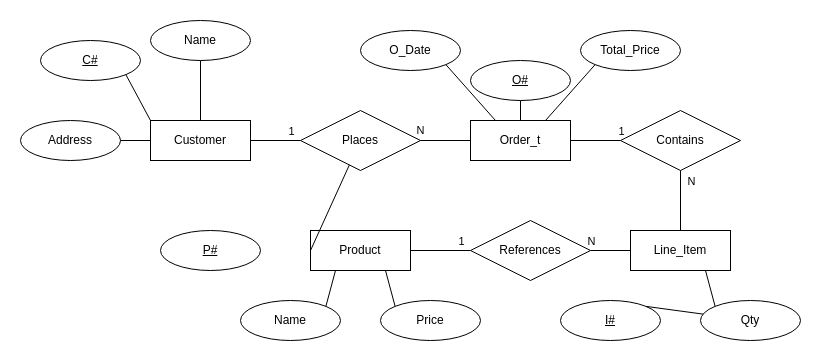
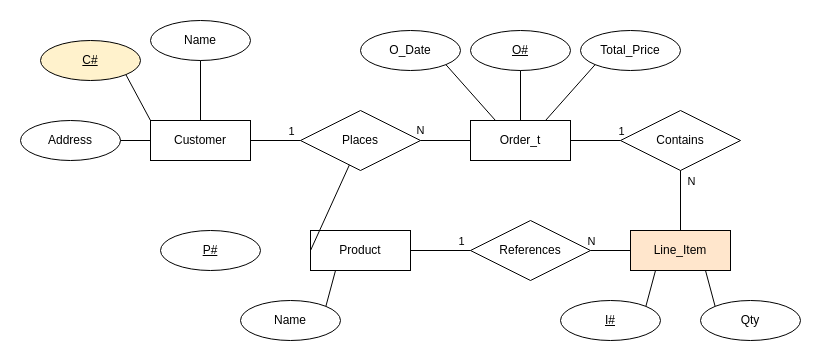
  <mxCell id="0" />
  <mxCell id="1" parent="0" />
  <mxCell id="2" value="Customer" style="whiteSpace=wrap;html=1;align=center;" parent="1" vertex="1"><mxGeometry x="150" y="120" width="100" height="40" as="geometry" /></mxCell>
  <mxCell id="3" value="Order_t" style="whiteSpace=wrap;html=1;align=center;" parent="1" vertex="1"><mxGeometry x="470" y="120" width="100" height="40" as="geometry" /></mxCell>
- <mxCell id="4" value="Line_Item" style="whiteSpace=wrap;html=1;align=center;" parent="1" vertex="1"><mxGeometry x="630" y="230" width="100" height="40" as="geometry" /></mxCell>
+ <mxCell id="4" value="Line_Item" style="whiteSpace=wrap;html=1;align=center;fillColor=#ffe6cc;" parent="1" vertex="1"><mxGeometry x="630" y="230" width="100" height="40" as="geometry" /></mxCell>
  <mxCell id="5" value="Product" style="whiteSpace=wrap;html=1;align=center;" parent="1" vertex="1"><mxGeometry x="310" y="230" width="100" height="40" as="geometry" /></mxCell>
  <mxCell id="6" value="Contains" style="shape=rhombus;perimeter=rhombusPerimeter;whiteSpace=wrap;html=1;align=center;" parent="1" vertex="1"><mxGeometry x="620" y="110" width="120" height="60" as="geometry" /></mxCell>
  <mxCell id="7" value="Places" style="shape=rhombus;perimeter=rhombusPerimeter;whiteSpace=wrap;html=1;align=center;" parent="1" vertex="1"><mxGeometry x="300" y="110" width="120" height="60" as="geometry" /></mxCell>
  <mxCell id="8" value="References" style="shape=rhombus;perimeter=rhombusPerimeter;whiteSpace=wrap;html=1;align=center;" parent="1" vertex="1"><mxGeometry x="470" y="220" width="120" height="60" as="geometry" /></mxCell>
  <mxCell id="9" value="" style="endArrow=none;html=1;rounded=0;exitX=1;exitY=0.5;exitDx=0;exitDy=0;entryX=0;entryY=0.5;entryDx=0;entryDy=0;" parent="1" source="2" target="7" edge="1"><mxGeometry width="50" height="50" relative="1" as="geometry"><mxPoint x="430" y="250" as="sourcePoint" /><mxPoint x="480" y="200" as="targetPoint" /></mxGeometry></mxCell>
  <mxCell id="10" value="1" style="edgeLabel;html=1;align=center;verticalAlign=middle;resizable=0;points=[];" parent="9" vertex="1" connectable="0"><mxGeometry x="-0.12" relative="1" as="geometry"><mxPoint x="18" y="-10" as="offset" /></mxGeometry></mxCell>
  <mxCell id="11" value="N" style="endArrow=none;html=1;rounded=0;exitX=0;exitY=0.5;exitDx=0;exitDy=0;entryX=1;entryY=0.5;entryDx=0;entryDy=0;" parent="1" source="3" target="7" edge="1"><mxGeometry x="1" y="-10" width="50" height="50" relative="1" as="geometry"><mxPoint x="260" y="150" as="sourcePoint" /><mxPoint x="310" y="150" as="targetPoint" /><mxPoint as="offset" /></mxGeometry></mxCell>
  <mxCell id="12" value="" style="endArrow=none;html=1;rounded=0;entryX=0;entryY=0.5;entryDx=0;entryDy=0;exitX=1;exitY=0.5;exitDx=0;exitDy=0;" parent="1" source="3" target="6" edge="1"><mxGeometry width="50" height="50" relative="1" as="geometry"><mxPoint x="590" y="160" as="sourcePoint" /><mxPoint x="320" y="160" as="targetPoint" /></mxGeometry></mxCell>
  <mxCell id="13" value="1" style="edgeLabel;html=1;align=center;verticalAlign=middle;resizable=0;points=[];" parent="12" vertex="1" connectable="0"><mxGeometry x="0.48" relative="1" as="geometry"><mxPoint x="13" y="-10" as="offset" /></mxGeometry></mxCell>
  <mxCell id="14" value="" style="endArrow=none;html=1;rounded=0;exitX=0.5;exitY=0;exitDx=0;exitDy=0;entryX=0.5;entryY=1;entryDx=0;entryDy=0;" parent="1" source="4" target="6" edge="1"><mxGeometry width="50" height="50" relative="1" as="geometry"><mxPoint x="280" y="170" as="sourcePoint" /><mxPoint x="330" y="170" as="targetPoint" /></mxGeometry></mxCell>
  <mxCell id="15" value="N" style="edgeLabel;html=1;align=center;verticalAlign=middle;resizable=0;points=[];" parent="14" vertex="1" connectable="0"><mxGeometry x="0.233" relative="1" as="geometry"><mxPoint x="10" y="-13" as="offset" /></mxGeometry></mxCell>
  <mxCell id="16" value="" style="endArrow=none;html=1;rounded=0;exitX=1;exitY=0.5;exitDx=0;exitDy=0;entryX=0;entryY=0.5;entryDx=0;entryDy=0;" parent="1" source="8" target="4" edge="1"><mxGeometry width="50" height="50" relative="1" as="geometry"><mxPoint x="290" y="180" as="sourcePoint" /><mxPoint x="340" y="180" as="targetPoint" /></mxGeometry></mxCell>
  <mxCell id="17" value="N" style="edgeLabel;html=1;align=center;verticalAlign=middle;resizable=0;points=[];" parent="16" vertex="1" connectable="0"><mxGeometry x="-0.15" relative="1" as="geometry"><mxPoint x="-17" y="-10" as="offset" /></mxGeometry></mxCell>
  <mxCell id="18" value="" style="endArrow=none;html=1;rounded=0;exitX=1;exitY=0.5;exitDx=0;exitDy=0;entryX=0;entryY=0.5;entryDx=0;entryDy=0;" parent="1" source="5" target="8" edge="1"><mxGeometry width="50" height="50" relative="1" as="geometry"><mxPoint x="300" y="190" as="sourcePoint" /><mxPoint x="350" y="190" as="targetPoint" /></mxGeometry></mxCell>
  <mxCell id="19" value="1" style="edgeLabel;html=1;align=center;verticalAlign=middle;resizable=0;points=[];" parent="18" vertex="1" connectable="0"><mxGeometry x="0.433" relative="1" as="geometry"><mxPoint x="7" y="-10" as="offset" /></mxGeometry></mxCell>
- <mxCell id="20" value="&lt;u&gt;C#&lt;/u&gt;" style="ellipse;whiteSpace=wrap;html=1;align=center;" parent="1" vertex="1"><mxGeometry x="40" y="40" width="100" height="40" as="geometry" /></mxCell>
+ <mxCell id="20" value="&lt;u&gt;C#&lt;/u&gt;" style="ellipse;whiteSpace=wrap;html=1;align=center;fillColor=#fff2cc;" parent="1" vertex="1"><mxGeometry x="40" y="40" width="100" height="40" as="geometry" /></mxCell>
  <mxCell id="21" value="Address" style="ellipse;whiteSpace=wrap;html=1;align=center;" parent="1" vertex="1"><mxGeometry x="20" y="120" width="100" height="40" as="geometry" /></mxCell>
  <mxCell id="22" value="Name" style="ellipse;whiteSpace=wrap;html=1;align=center;" parent="1" vertex="1"><mxGeometry x="150" y="20" width="100" height="40" as="geometry" /></mxCell>
  <mxCell id="23" value="" style="endArrow=none;html=1;rounded=0;entryX=1;entryY=0.5;entryDx=0;entryDy=0;exitX=0;exitY=0.5;exitDx=0;exitDy=0;" parent="1" source="2" target="21" edge="1"><mxGeometry width="50" height="50" relative="1" as="geometry"><mxPoint x="430" y="250" as="sourcePoint" /><mxPoint x="480" y="200" as="targetPoint" /></mxGeometry></mxCell>
  <mxCell id="24" value="" style="endArrow=none;html=1;rounded=0;entryX=0;entryY=0;entryDx=0;entryDy=0;exitX=1;exitY=1;exitDx=0;exitDy=0;" parent="1" source="20" target="2" edge="1"><mxGeometry width="50" height="50" relative="1" as="geometry"><mxPoint x="160" y="150" as="sourcePoint" /><mxPoint x="130" y="150" as="targetPoint" /></mxGeometry></mxCell>
  <mxCell id="25" value="" style="endArrow=none;html=1;rounded=0;entryX=0.5;entryY=1;entryDx=0;entryDy=0;exitX=0.5;exitY=0;exitDx=0;exitDy=0;" parent="1" source="2" target="22" edge="1"><mxGeometry width="50" height="50" relative="1" as="geometry"><mxPoint x="170" y="160" as="sourcePoint" /><mxPoint x="140" y="160" as="targetPoint" /></mxGeometry></mxCell>
  <mxCell id="26" value="O_Date" style="ellipse;whiteSpace=wrap;html=1;align=center;" parent="1" vertex="1"><mxGeometry x="360" y="30" width="100" height="40" as="geometry" /></mxCell>
- <mxCell id="27" value="&lt;u&gt;O#&lt;/u&gt;" style="ellipse;whiteSpace=wrap;html=1;align=center;" parent="1" vertex="1"><mxGeometry x="470" y="60" width="100" height="40" as="geometry" /></mxCell>
+ <mxCell id="27" value="&lt;u&gt;O#&lt;/u&gt;" style="ellipse;whiteSpace=wrap;html=1;align=center;" parent="1" vertex="1"><mxGeometry x="470" y="30" width="100" height="40" as="geometry" /></mxCell>
  <mxCell id="28" value="Total_Price" style="ellipse;whiteSpace=wrap;html=1;align=center;" parent="1" vertex="1"><mxGeometry x="580" y="30" width="100" height="40" as="geometry" /></mxCell>
  <mxCell id="29" value="" style="endArrow=none;html=1;rounded=0;entryX=0.5;entryY=1;entryDx=0;entryDy=0;exitX=0.5;exitY=0;exitDx=0;exitDy=0;" parent="1" source="3" target="27" edge="1"><mxGeometry width="50" height="50" relative="1" as="geometry"><mxPoint x="210" y="130" as="sourcePoint" /><mxPoint x="210" y="70" as="targetPoint" /></mxGeometry></mxCell>
  <mxCell id="30" value="" style="endArrow=none;html=1;rounded=0;entryX=0;entryY=1;entryDx=0;entryDy=0;exitX=0.75;exitY=0;exitDx=0;exitDy=0;" parent="1" source="3" target="28" edge="1"><mxGeometry width="50" height="50" relative="1" as="geometry"><mxPoint x="530" y="130" as="sourcePoint" /><mxPoint x="530" y="80" as="targetPoint" /></mxGeometry></mxCell>
  <mxCell id="31" value="" style="endArrow=none;html=1;rounded=0;entryX=1;entryY=1;entryDx=0;entryDy=0;exitX=0.25;exitY=0;exitDx=0;exitDy=0;" parent="1" source="3" target="26" edge="1"><mxGeometry width="50" height="50" relative="1" as="geometry"><mxPoint x="540" y="140" as="sourcePoint" /><mxPoint x="540" y="90" as="targetPoint" /></mxGeometry></mxCell>
  <mxCell id="32" value="&lt;u&gt;I#&lt;/u&gt;" style="ellipse;whiteSpace=wrap;html=1;align=center;" parent="1" vertex="1"><mxGeometry x="560" y="300" width="100" height="40" as="geometry" /></mxCell>
  <mxCell id="33" value="Qty" style="ellipse;whiteSpace=wrap;html=1;align=center;" parent="1" vertex="1"><mxGeometry x="700" y="300" width="100" height="40" as="geometry" /></mxCell>
- <mxCell id="34" value="" style="endArrow=none;html=1;rounded=0;exitX=1;exitY=0;exitDx=0;exitDy=0;" parent="1" source="32" target="33" edge="1"><mxGeometry width="50" height="50" relative="1" as="geometry"><mxPoint x="555" y="130" as="sourcePoint" /><mxPoint x="605" y="74" as="targetPoint" /></mxGeometry></mxCell>
+ <mxCell id="34" value="" style="endArrow=none;html=1;rounded=0;entryX=0.25;entryY=1;entryDx=0;entryDy=0;exitX=1;exitY=0;exitDx=0;exitDy=0;" parent="1" source="32" target="4" edge="1"><mxGeometry width="50" height="50" relative="1" as="geometry"><mxPoint x="555" y="130" as="sourcePoint" /><mxPoint x="605" y="74" as="targetPoint" /></mxGeometry></mxCell>
  <mxCell id="35" value="" style="endArrow=none;html=1;rounded=0;entryX=0.75;entryY=1;entryDx=0;entryDy=0;exitX=0;exitY=0;exitDx=0;exitDy=0;" parent="1" source="33" target="4" edge="1"><mxGeometry width="50" height="50" relative="1" as="geometry"><mxPoint x="565" y="140" as="sourcePoint" /><mxPoint x="615" y="84" as="targetPoint" /></mxGeometry></mxCell>
  <mxCell id="36" value="&lt;u&gt;P#&lt;/u&gt;" style="ellipse;whiteSpace=wrap;html=1;align=center;" parent="1" vertex="1"><mxGeometry x="160" y="230" width="100" height="40" as="geometry" /></mxCell>
- <mxCell id="37" value="Price" style="ellipse;whiteSpace=wrap;html=1;align=center;" parent="1" vertex="1"><mxGeometry x="380" y="300" width="100" height="40" as="geometry" /></mxCell>
  <mxCell id="38" value="Name" style="ellipse;whiteSpace=wrap;html=1;align=center;" parent="1" vertex="1"><mxGeometry x="240" y="300" width="100" height="40" as="geometry" /></mxCell>
- <mxCell id="39" value="" style="endArrow=none;html=1;rounded=0;entryX=0.75;entryY=1;entryDx=0;entryDy=0;exitX=0;exitY=0;exitDx=0;exitDy=0;" parent="1" source="37" target="5" edge="1"><mxGeometry width="50" height="50" relative="1" as="geometry"><mxPoint x="655" y="316" as="sourcePoint" /><mxPoint x="665" y="280" as="targetPoint" /></mxGeometry></mxCell>
  <mxCell id="40" value="" style="endArrow=none;html=1;rounded=0;entryX=0.25;entryY=1;entryDx=0;entryDy=0;exitX=1;exitY=0;exitDx=0;exitDy=0;" parent="1" source="38" target="5" edge="1"><mxGeometry width="50" height="50" relative="1" as="geometry"><mxPoint x="665" y="326" as="sourcePoint" /><mxPoint x="675" y="290" as="targetPoint" /></mxGeometry></mxCell>
  <mxCell id="41" value="" style="endArrow=none;html=1;rounded=0;exitX=0;exitY=0.5;exitDx=0;exitDy=0;" parent="1" source="5" target="7" edge="1"><mxGeometry width="50" height="50" relative="1" as="geometry"><mxPoint x="675" y="336" as="sourcePoint" /><mxPoint x="685" y="300" as="targetPoint" /></mxGeometry></mxCell>
